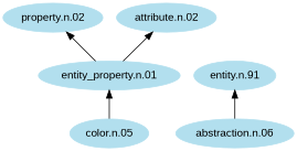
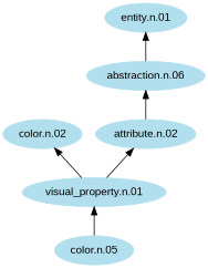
  digraph {
    fontname="Liberation Sans"
    rankdir=BT
    node [color=lightblue2 fontname="Liberation Sans" style=filled]
    edge [fontname="Liberation Sans"]
    n1 [label="color.n.05"]
-   "visual_property.n.01" [label="entity_property.n.01"]
-   "property.n.02"
+   "visual_property.n.01"
+   "property.n.02" [label="color.n.02"]
    "attribute.n.02"
    "abstraction.n.06"
-   "entity.n.01" [label="entity.n.91"]
+   "entity.n.01"
    n1 -> "visual_property.n.01"
    "visual_property.n.01" -> "property.n.02"
    "visual_property.n.01" -> "attribute.n.02"
+   "attribute.n.02" -> "abstraction.n.06"
    "abstraction.n.06" -> "entity.n.01"
  }
